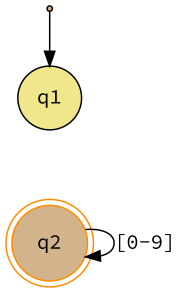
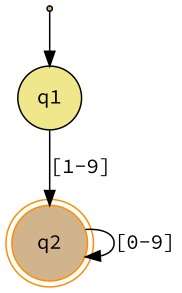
  digraph {
    fontname="Source Code Pro"
    node [style=filled fillcolor=tan color=black fontname="Source Code Pro"]
    edge [fontname="Source Code Pro"]
    q2 [shape=doublecircle color=darkorange]
    qi [shape=point]
    q1 [shape=circle fillcolor=khaki]
    q2 -> q2 [label="[0-9]"]
    qi -> q1
+   q1 -> q2 [label="[1-9]"]
  }
